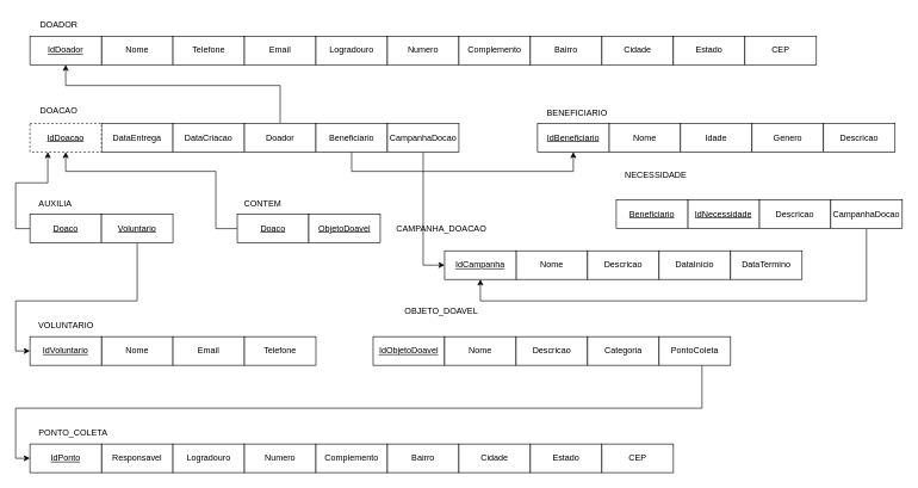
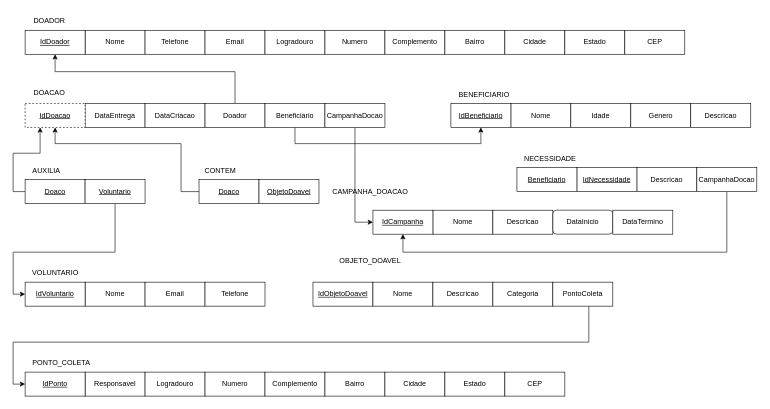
  <mxCell id="0" />
  <mxCell id="1" parent="0" />
  <mxCell id="2" value="Nome" style="whiteSpace=wrap;html=1;align=center;" vertex="1" parent="1"><mxGeometry x="140.89" y="50" width="100" height="40" as="geometry" /></mxCell>
  <mxCell id="3" value="Telefone" style="whiteSpace=wrap;html=1;align=center;" vertex="1" parent="1"><mxGeometry x="240.89" y="50" width="100" height="40" as="geometry" /></mxCell>
  <mxCell id="4" value="Email" style="whiteSpace=wrap;html=1;align=center;" vertex="1" parent="1"><mxGeometry x="340.89" y="50" width="100" height="40" as="geometry" /></mxCell>
  <mxCell id="5" value="Logradouro" style="whiteSpace=wrap;html=1;align=center;" vertex="1" parent="1"><mxGeometry x="440.89" y="50" width="100" height="40" as="geometry" /></mxCell>
  <mxCell id="6" value="Numero" style="whiteSpace=wrap;html=1;align=center;" vertex="1" parent="1"><mxGeometry x="540.89" y="50" width="100" height="40" as="geometry" /></mxCell>
  <mxCell id="7" value="Complemento" style="whiteSpace=wrap;html=1;align=center;" vertex="1" parent="1"><mxGeometry x="640.89" y="50" width="100" height="40" as="geometry" /></mxCell>
  <mxCell id="8" value="Bairro" style="whiteSpace=wrap;html=1;align=center;" vertex="1" parent="1"><mxGeometry x="740.89" y="50" width="100" height="40" as="geometry" /></mxCell>
  <mxCell id="9" value="Cidade" style="whiteSpace=wrap;html=1;align=center;" vertex="1" parent="1"><mxGeometry x="840.89" y="50" width="100" height="40" as="geometry" /></mxCell>
  <mxCell id="10" value="Estado" style="whiteSpace=wrap;html=1;align=center;" vertex="1" parent="1"><mxGeometry x="940.89" y="50" width="100" height="40" as="geometry" /></mxCell>
  <mxCell id="11" value="CEP" style="whiteSpace=wrap;html=1;align=center;" vertex="1" parent="1"><mxGeometry x="1040.89" y="50" width="100" height="40" as="geometry" /></mxCell>
  <mxCell id="12" value="DOADOR" style="text;html=1;align=center;verticalAlign=middle;resizable=0;points=[];autosize=1;strokeColor=none;fillColor=none;" vertex="1" parent="1"><mxGeometry x="40.89" y="20" width="80" height="30" as="geometry" /></mxCell>
  <mxCell id="13" value="DataEntrega" style="whiteSpace=wrap;html=1;align=center;" vertex="1" parent="1"><mxGeometry x="140.89" y="172" width="100" height="40" as="geometry" /></mxCell>
  <mxCell id="14" value="DataCriacao" style="whiteSpace=wrap;html=1;align=center;" vertex="1" parent="1"><mxGeometry x="240.89" y="172" width="100" height="40" as="geometry" /></mxCell>
  <mxCell id="15" value="DOACAO" style="text;html=1;align=center;verticalAlign=middle;resizable=0;points=[];autosize=1;strokeColor=none;fillColor=none;" vertex="1" parent="1"><mxGeometry x="40.89" y="140" width="80" height="30" as="geometry" /></mxCell>
  <mxCell id="16" value="Nome" style="whiteSpace=wrap;html=1;align=center;" vertex="1" parent="1"><mxGeometry x="850.89" y="172" width="100" height="40" as="geometry" /></mxCell>
  <mxCell id="17" value="Idade" style="whiteSpace=wrap;html=1;align=center;" vertex="1" parent="1"><mxGeometry x="950.89" y="172" width="100" height="40" as="geometry" /></mxCell>
  <mxCell id="18" value="Genero" style="whiteSpace=wrap;html=1;align=center;" vertex="1" parent="1"><mxGeometry x="1050.89" y="172" width="100" height="40" as="geometry" /></mxCell>
  <mxCell id="19" value="BENEFICIARIO" style="text;html=1;align=center;verticalAlign=middle;resizable=0;points=[];autosize=1;strokeColor=none;fillColor=none;" vertex="1" parent="1"><mxGeometry x="750.89" y="142" width="110" height="30" as="geometry" /></mxCell>
  <mxCell id="20" value="Descricao" style="whiteSpace=wrap;html=1;align=center;" vertex="1" parent="1"><mxGeometry x="1061" y="279" width="100" height="40" as="geometry" /></mxCell>
- <mxCell id="21" value="NECESSIDADE" style="text;html=1;align=center;verticalAlign=middle;resizable=0;points=[];autosize=1;strokeColor=none;fillColor=none;" vertex="1" parent="1"><mxGeometry x="861" y="229" width="110" height="30" as="geometry" /></mxCell>
+ <mxCell id="21" value="NECESSIDADE" style="text;html=1;align=center;verticalAlign=middle;resizable=0;points=[];autosize=1;strokeColor=none;fillColor=none;" vertex="1" parent="1"><mxGeometry x="861" y="249" width="110" height="30" as="geometry" /></mxCell>
  <mxCell id="22" value="Nome" style="whiteSpace=wrap;html=1;align=center;" vertex="1" parent="1"><mxGeometry x="720.89" y="350" width="100" height="40" as="geometry" /></mxCell>
  <mxCell id="23" value="Descricao" style="whiteSpace=wrap;html=1;align=center;" vertex="1" parent="1"><mxGeometry x="820.89" y="350" width="100" height="40" as="geometry" /></mxCell>
- <mxCell id="24" value="DataInicio" style="whiteSpace=wrap;html=1;align=center;" vertex="1" parent="1"><mxGeometry x="920.89" y="350" width="100" height="40" as="geometry" /></mxCell>
+ <mxCell id="24" value="DataInicio" style="whiteSpace=wrap;html=1;align=center;rounded=1;" vertex="1" parent="1"><mxGeometry x="920.89" y="350" width="100" height="40" as="geometry" /></mxCell>
  <mxCell id="25" value="DataTermino" style="whiteSpace=wrap;html=1;align=center;" vertex="1" parent="1"><mxGeometry x="1020.89" y="350" width="100" height="40" as="geometry" /></mxCell>
  <mxCell id="26" value="CAMPANHA_DOACAO" style="text;html=1;align=center;verticalAlign=middle;resizable=0;points=[];autosize=1;strokeColor=none;fillColor=none;" vertex="1" parent="1"><mxGeometry x="540.89" y="305" width="150" height="30" as="geometry" /></mxCell>
  <mxCell id="27" value="Responsavel" style="whiteSpace=wrap;html=1;align=center;" vertex="1" parent="1"><mxGeometry x="140.89" y="620" width="100" height="40" as="geometry" /></mxCell>
  <mxCell id="28" value="Logradouro" style="whiteSpace=wrap;html=1;align=center;" vertex="1" parent="1"><mxGeometry x="240.89" y="620" width="100" height="40" as="geometry" /></mxCell>
  <mxCell id="29" value="Numero" style="whiteSpace=wrap;html=1;align=center;" vertex="1" parent="1"><mxGeometry x="340.89" y="620" width="100" height="40" as="geometry" /></mxCell>
  <mxCell id="30" value="Complemento" style="whiteSpace=wrap;html=1;align=center;" vertex="1" parent="1"><mxGeometry x="440.89" y="620" width="100" height="40" as="geometry" /></mxCell>
  <mxCell id="31" value="Bairro" style="whiteSpace=wrap;html=1;align=center;" vertex="1" parent="1"><mxGeometry x="540.89" y="620" width="100" height="40" as="geometry" /></mxCell>
  <mxCell id="32" value="Cidade" style="whiteSpace=wrap;html=1;align=center;" vertex="1" parent="1"><mxGeometry x="640.89" y="620" width="100" height="40" as="geometry" /></mxCell>
  <mxCell id="33" value="Estado" style="whiteSpace=wrap;html=1;align=center;" vertex="1" parent="1"><mxGeometry x="740.89" y="620" width="100" height="40" as="geometry" /></mxCell>
  <mxCell id="34" value="CEP" style="whiteSpace=wrap;html=1;align=center;" vertex="1" parent="1"><mxGeometry x="840.89" y="620" width="100" height="40" as="geometry" /></mxCell>
  <mxCell id="35" value="PONTO_COLETA" style="text;html=1;align=center;verticalAlign=middle;resizable=0;points=[];autosize=1;strokeColor=none;fillColor=none;" vertex="1" parent="1"><mxGeometry x="40.89" y="590" width="120" height="30" as="geometry" /></mxCell>
  <mxCell id="36" value="Nome" style="whiteSpace=wrap;html=1;align=center;" vertex="1" parent="1"><mxGeometry x="140.89" y="470" width="100" height="40" as="geometry" /></mxCell>
  <mxCell id="37" value="Email" style="whiteSpace=wrap;html=1;align=center;" vertex="1" parent="1"><mxGeometry x="240.89" y="470" width="100" height="40" as="geometry" /></mxCell>
  <mxCell id="38" value="Telefone" style="whiteSpace=wrap;html=1;align=center;" vertex="1" parent="1"><mxGeometry x="340.89" y="470" width="100" height="40" as="geometry" /></mxCell>
  <mxCell id="39" value="&lt;u&gt;IdDoacao&lt;/u&gt;" style="whiteSpace=wrap;html=1;align=center;dashed=1;" vertex="1" parent="1"><mxGeometry x="40.89" y="172" width="100" height="40" as="geometry" /></mxCell>
  <mxCell id="40" value="&lt;u&gt;IdDoador&lt;/u&gt;" style="whiteSpace=wrap;html=1;align=center;" vertex="1" parent="1"><mxGeometry x="40.89" y="50" width="100" height="40" as="geometry" /></mxCell>
  <mxCell id="41" value="&lt;u&gt;IdBeneficiario&lt;/u&gt;" style="whiteSpace=wrap;html=1;align=center;" vertex="1" parent="1"><mxGeometry x="750.89" y="172" width="100" height="40" as="geometry" /></mxCell>
  <mxCell id="42" value="&lt;u&gt;IdNecessidade&lt;/u&gt;" style="whiteSpace=wrap;html=1;align=center;" vertex="1" parent="1"><mxGeometry x="961" y="279" width="100" height="40" as="geometry" /></mxCell>
  <mxCell id="43" value="&lt;u&gt;IdCampanha&lt;/u&gt;" style="whiteSpace=wrap;html=1;align=center;" vertex="1" parent="1"><mxGeometry x="620.89" y="350" width="100" height="40" as="geometry" /></mxCell>
  <mxCell id="44" value="&lt;u&gt;IdPonto&lt;/u&gt;" style="whiteSpace=wrap;html=1;align=center;" vertex="1" parent="1"><mxGeometry x="40.89" y="620" width="100" height="40" as="geometry" /></mxCell>
  <mxCell id="45" value="&lt;u&gt;IdVoluntario&lt;/u&gt;" style="whiteSpace=wrap;html=1;align=center;" vertex="1" parent="1"><mxGeometry x="40.89" y="470" width="100" height="40" as="geometry" /></mxCell>
  <mxCell id="46" value="VOLUNTARIO" style="text;html=1;align=center;verticalAlign=middle;resizable=0;points=[];autosize=1;strokeColor=none;fillColor=none;" vertex="1" parent="1"><mxGeometry x="40.89" y="440" width="100" height="30" as="geometry" /></mxCell>
  <mxCell id="47" value="Descricao" style="whiteSpace=wrap;html=1;align=center;" vertex="1" parent="1"><mxGeometry x="1150.89" y="172" width="100" height="40" as="geometry" /></mxCell>
  <mxCell id="48" style="edgeStyle=orthogonalEdgeStyle;rounded=0;orthogonalLoop=1;jettySize=auto;html=1;entryX=0.5;entryY=1;entryDx=0;entryDy=0;" edge="1" parent="1" source="49" target="40"><mxGeometry relative="1" as="geometry"><Array as="points"><mxPoint x="390.89" y="119" /><mxPoint x="90.89" y="119" /></Array></mxGeometry></mxCell>
  <mxCell id="49" value="Doador" style="whiteSpace=wrap;html=1;align=center;" vertex="1" parent="1"><mxGeometry x="340.89" y="172" width="100" height="40" as="geometry" /></mxCell>
  <mxCell id="50" style="edgeStyle=orthogonalEdgeStyle;rounded=0;orthogonalLoop=1;jettySize=auto;html=1;entryX=0.5;entryY=1;entryDx=0;entryDy=0;" edge="1" parent="1" source="51" target="41"><mxGeometry relative="1" as="geometry"><Array as="points"><mxPoint x="490.89" y="239" /><mxPoint x="800.89" y="239" /></Array></mxGeometry></mxCell>
  <mxCell id="51" value="Beneficiario" style="whiteSpace=wrap;html=1;align=center;" vertex="1" parent="1"><mxGeometry x="440.89" y="172" width="100" height="40" as="geometry" /></mxCell>
  <mxCell id="52" value="&lt;u&gt;Beneficiario&lt;/u&gt;" style="whiteSpace=wrap;html=1;align=center;" vertex="1" parent="1"><mxGeometry x="861" y="279" width="100" height="40" as="geometry" /></mxCell>
  <mxCell id="53" style="edgeStyle=orthogonalEdgeStyle;rounded=0;orthogonalLoop=1;jettySize=auto;html=1;entryX=0.5;entryY=1;entryDx=0;entryDy=0;" edge="1" parent="1" source="54" target="43"><mxGeometry relative="1" as="geometry"><Array as="points"><mxPoint x="1211" y="420" /><mxPoint x="671" y="420" /></Array></mxGeometry></mxCell>
  <mxCell id="54" value="CampanhaDocao" style="whiteSpace=wrap;html=1;align=center;" vertex="1" parent="1"><mxGeometry x="1161" y="279" width="100" height="40" as="geometry" /></mxCell>
  <mxCell id="55" value="&lt;u&gt;IdObjetoDoavel&lt;/u&gt;" style="whiteSpace=wrap;html=1;align=center;" vertex="1" parent="1"><mxGeometry x="520.89" y="470" width="100" height="40" as="geometry" /></mxCell>
  <mxCell id="56" value="Nome" style="whiteSpace=wrap;html=1;align=center;" vertex="1" parent="1"><mxGeometry x="620.89" y="470" width="100" height="40" as="geometry" /></mxCell>
  <mxCell id="57" value="Descricao" style="whiteSpace=wrap;html=1;align=center;" vertex="1" parent="1"><mxGeometry x="720.89" y="470" width="100" height="40" as="geometry" /></mxCell>
  <mxCell id="58" value="Categoria" style="whiteSpace=wrap;html=1;align=center;" vertex="1" parent="1"><mxGeometry x="820.89" y="470" width="100" height="40" as="geometry" /></mxCell>
  <mxCell id="59" style="edgeStyle=orthogonalEdgeStyle;rounded=0;orthogonalLoop=1;jettySize=auto;html=1;" edge="1" parent="1" source="60"><mxGeometry relative="1" as="geometry"><mxPoint x="40.89" y="640" as="targetPoint" /><Array as="points"><mxPoint x="980.89" y="570" /><mxPoint x="20.89" y="570" /><mxPoint x="20.89" y="640" /></Array></mxGeometry></mxCell>
  <mxCell id="60" value="PontoColeta" style="whiteSpace=wrap;html=1;align=center;" vertex="1" parent="1"><mxGeometry x="920.89" y="470" width="100" height="40" as="geometry" /></mxCell>
  <mxCell id="61" style="edgeStyle=orthogonalEdgeStyle;rounded=0;orthogonalLoop=1;jettySize=auto;html=1;entryX=0.25;entryY=1;entryDx=0;entryDy=0;" edge="1" parent="1" source="62" target="39"><mxGeometry relative="1" as="geometry"><Array as="points"><mxPoint x="20.89" y="319" /><mxPoint x="20.89" y="255" /><mxPoint x="65.89" y="255" /></Array></mxGeometry></mxCell>
  <mxCell id="62" value="&lt;u&gt;Doaco&lt;/u&gt;" style="whiteSpace=wrap;html=1;align=center;" vertex="1" parent="1"><mxGeometry x="40.89" y="299" width="100" height="40" as="geometry" /></mxCell>
  <mxCell id="63" style="edgeStyle=orthogonalEdgeStyle;rounded=0;orthogonalLoop=1;jettySize=auto;html=1;entryX=0;entryY=0.5;entryDx=0;entryDy=0;" edge="1" parent="1" source="64" target="45"><mxGeometry relative="1" as="geometry"><Array as="points"><mxPoint x="191" y="420" /><mxPoint x="21" y="420" /><mxPoint x="21" y="490" /></Array></mxGeometry></mxCell>
  <mxCell id="64" value="&lt;u&gt;Voluntario&lt;/u&gt;" style="whiteSpace=wrap;html=1;align=center;" vertex="1" parent="1"><mxGeometry x="140.89" y="299" width="100" height="40" as="geometry" /></mxCell>
  <mxCell id="65" value="AUXILIA" style="text;html=1;align=center;verticalAlign=middle;resizable=0;points=[];autosize=1;strokeColor=none;fillColor=none;" vertex="1" parent="1"><mxGeometry x="40.89" y="269" width="70" height="30" as="geometry" /></mxCell>
  <mxCell id="66" style="edgeStyle=orthogonalEdgeStyle;rounded=0;orthogonalLoop=1;jettySize=auto;html=1;entryX=0.5;entryY=1;entryDx=0;entryDy=0;" edge="1" parent="1" source="67" target="39"><mxGeometry relative="1" as="geometry"><Array as="points"><mxPoint x="300.89" y="319" /><mxPoint x="300.89" y="239" /><mxPoint x="90.89" y="239" /></Array></mxGeometry></mxCell>
  <mxCell id="67" value="&lt;u&gt;Doaco&lt;/u&gt;" style="whiteSpace=wrap;html=1;align=center;" vertex="1" parent="1"><mxGeometry x="330.89" y="299" width="100" height="40" as="geometry" /></mxCell>
  <mxCell id="68" value="&lt;u&gt;ObjetoDoavel&lt;/u&gt;" style="whiteSpace=wrap;html=1;align=center;" vertex="1" parent="1"><mxGeometry x="430.89" y="299" width="100" height="40" as="geometry" /></mxCell>
  <mxCell id="69" value="CONTEM" style="text;html=1;align=center;verticalAlign=middle;resizable=0;points=[];autosize=1;strokeColor=none;fillColor=none;" vertex="1" parent="1"><mxGeometry x="325.89" y="269" width="80" height="30" as="geometry" /></mxCell>
  <mxCell id="70" value="OBJETO_DOAVEL" style="text;html=1;align=center;verticalAlign=middle;resizable=0;points=[];autosize=1;strokeColor=none;fillColor=none;" vertex="1" parent="1"><mxGeometry x="550.89" y="420" width="130" height="30" as="geometry" /></mxCell>
  <mxCell id="71" style="edgeStyle=orthogonalEdgeStyle;rounded=0;orthogonalLoop=1;jettySize=auto;html=1;entryX=0;entryY=0.5;entryDx=0;entryDy=0;" edge="1" parent="1" source="72" target="43"><mxGeometry relative="1" as="geometry" /></mxCell>
  <mxCell id="72" value="CampanhaDocao" style="whiteSpace=wrap;html=1;align=center;" vertex="1" parent="1"><mxGeometry x="540.89" y="172" width="100" height="40" as="geometry" /></mxCell>
